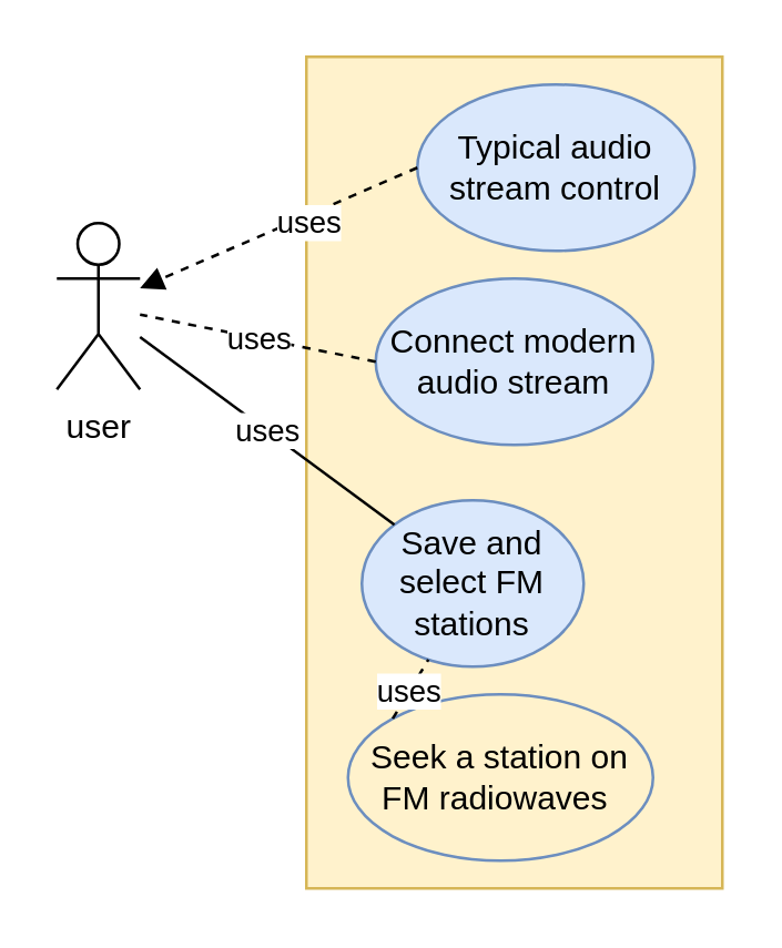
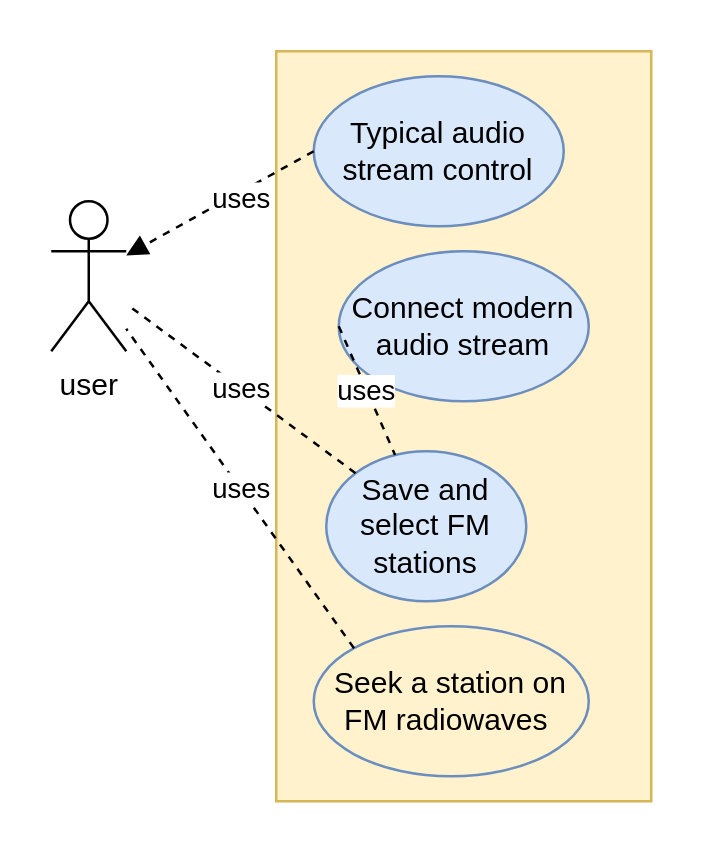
  <mxCell id="0" />
  <mxCell id="1" parent="0" />
  <mxCell id="2" value="" style="rounded=0;whiteSpace=wrap;html=1;fillColor=#fff2cc;strokeColor=#d6b656;" parent="1" vertex="1"><mxGeometry x="110" y="20" width="150" height="300" as="geometry" /></mxCell>
  <mxCell id="3" value="user" style="shape=umlActor;verticalLabelPosition=bottom;verticalAlign=top;html=1;outlineConnect=0;" parent="1" vertex="1"><mxGeometry x="20" y="80" width="30" height="60" as="geometry" /></mxCell>
- <mxCell id="4" value="Typical audio stream control" style="ellipse;whiteSpace=wrap;html=1;fillColor=#dae8fc;strokeColor=#6c8ebf;" parent="1" vertex="1"><mxGeometry x="150" y="30" width="100" height="60" as="geometry" /></mxCell>
+ <mxCell id="4" value="Typical audio stream control" style="ellipse;whiteSpace=wrap;html=1;fillColor=#dae8fc;strokeColor=#6c8ebf;" parent="1" vertex="1"><mxGeometry x="125" y="30" width="100" height="60" as="geometry" /></mxCell>
  <mxCell id="5" value="Save and select FM stations" style="ellipse;whiteSpace=wrap;html=1;fillColor=#dae8fc;strokeColor=#6c8ebf;" parent="1" vertex="1"><mxGeometry x="130" y="180" width="80" height="60" as="geometry" /></mxCell>
  <mxCell id="6" value="Seek a station on FM radiowaves&amp;nbsp;" style="ellipse;whiteSpace=wrap;html=1;fillColor=#fff2cc;strokeColor=#6c8ebf;" parent="1" vertex="1"><mxGeometry x="125" y="250" width="110" height="60" as="geometry" /></mxCell>
  <mxCell id="7" value="Connect modern audio stream" style="ellipse;whiteSpace=wrap;html=1;fillColor=#dae8fc;strokeColor=#6c8ebf;" parent="1" vertex="1"><mxGeometry x="135" y="100" width="100" height="60" as="geometry" /></mxCell>
  <mxCell id="8" value="" style="endArrow=block;dashed=1;html=1;rounded=0;exitX=0;exitY=0.5;exitDx=0;exitDy=0;" parent="1" source="4" target="3" edge="1"><mxGeometry width="50" height="50" relative="1" as="geometry"><mxPoint x="240" y="230" as="sourcePoint" /><mxPoint x="290" y="180" as="targetPoint" /></mxGeometry></mxCell>
  <mxCell id="9" value="uses" style="edgeLabel;html=1;align=center;verticalAlign=middle;resizable=0;points=[];" parent="8" vertex="1" connectable="0"><mxGeometry x="-0.19" y="2" relative="1" as="geometry"><mxPoint as="offset" /></mxGeometry></mxCell>
- <mxCell id="10" value="uses" style="endArrow=none;dashed=1;html=1;rounded=0;exitX=0;exitY=0.5;exitDx=0;exitDy=0;" parent="1" source="7" target="3" edge="1"><mxGeometry width="50" height="50" relative="1" as="geometry"><mxPoint x="135" y="70" as="sourcePoint" /><mxPoint x="30" y="113.75" as="targetPoint" /></mxGeometry></mxCell>
- <mxCell id="11" value="uses" style="endArrow=none;dashed=0;html=1;rounded=0;exitX=0;exitY=0;exitDx=0;exitDy=0;" parent="1" source="5" target="3" edge="1"><mxGeometry width="50" height="50" relative="1" as="geometry"><mxPoint x="145" y="140" as="sourcePoint" /><mxPoint x="30" y="122.308" as="targetPoint" /></mxGeometry></mxCell>
- <mxCell id="12" value="uses" style="endArrow=none;dashed=1;html=1;rounded=0;exitX=0;exitY=0;exitDx=0;exitDy=0;" parent="1" source="6" target="5" edge="1"><mxGeometry width="50" height="50" relative="1" as="geometry"><mxPoint x="151.581" y="198.889" as="sourcePoint" /><mxPoint x="30" y="128.664" as="targetPoint" /></mxGeometry></mxCell>
+ <mxCell id="10" value="uses" style="endArrow=none;dashed=1;html=1;rounded=0;exitX=0;exitY=0.5;exitDx=0;exitDy=0;" parent="1" source="7" target="5" edge="1"><mxGeometry width="50" height="50" relative="1" as="geometry"><mxPoint x="135" y="70" as="sourcePoint" /><mxPoint x="30" y="113.75" as="targetPoint" /></mxGeometry></mxCell>
+ <mxCell id="11" value="uses" style="endArrow=none;dashed=1;html=1;rounded=0;exitX=0;exitY=0;exitDx=0;exitDy=0;" parent="1" source="5" target="3" edge="1"><mxGeometry width="50" height="50" relative="1" as="geometry"><mxPoint x="145" y="140" as="sourcePoint" /><mxPoint x="30" y="122.308" as="targetPoint" /></mxGeometry></mxCell>
+ <mxCell id="12" value="uses" style="endArrow=none;dashed=1;html=1;rounded=0;exitX=0;exitY=0;exitDx=0;exitDy=0;" parent="1" source="6" target="3" edge="1"><mxGeometry width="50" height="50" relative="1" as="geometry"><mxPoint x="151.581" y="198.889" as="sourcePoint" /><mxPoint x="30" y="128.664" as="targetPoint" /></mxGeometry></mxCell>
